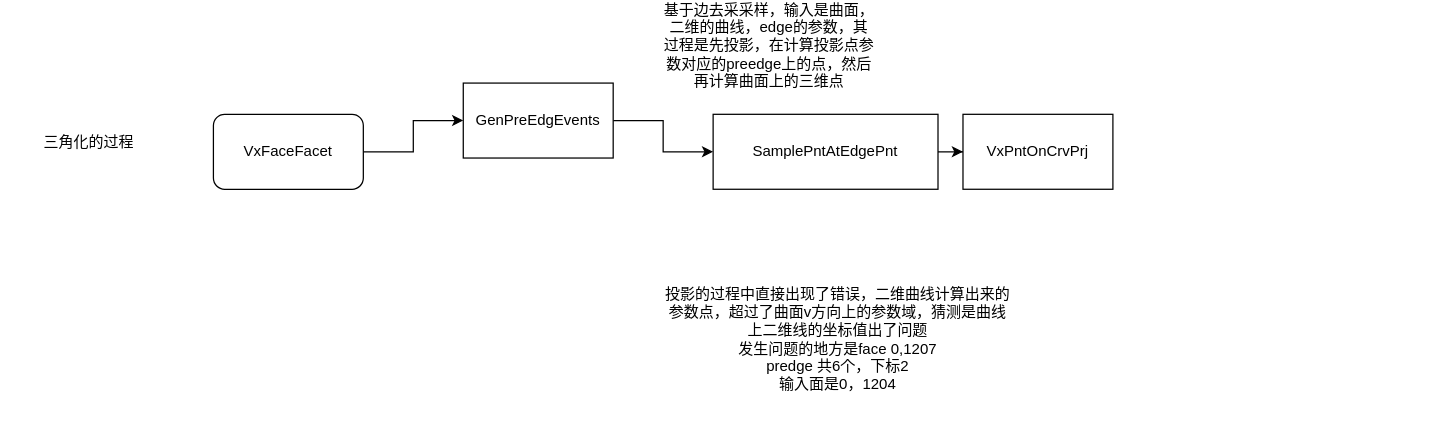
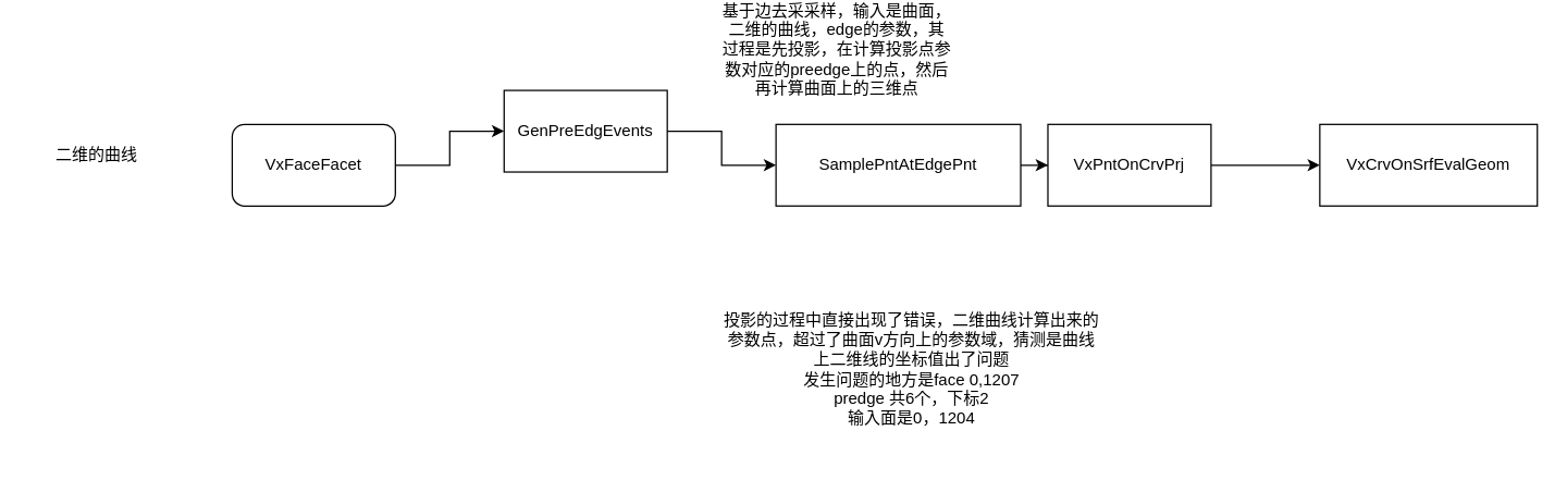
  <mxCell id="0" />
  <mxCell id="1" parent="0" />
  <mxCell id="2" value="" style="edgeStyle=orthogonalEdgeStyle;rounded=0;orthogonalLoop=1;jettySize=auto;html=1;" edge="1" parent="1" source="3" target="6"><mxGeometry relative="1" as="geometry" /></mxCell>
  <mxCell id="3" value="VxFaceFacet" style="whiteSpace=wrap;html=1;rounded=1;" vertex="1" parent="1"><mxGeometry x="170" y="90" width="120" height="60" as="geometry" /></mxCell>
- <mxCell id="4" value="三角化的过程" style="text;html=1;align=center;verticalAlign=middle;resizable=0;points=[];autosize=1;strokeColor=none;fillColor=none;" vertex="1" parent="1"><mxGeometry x="20" y="98" width="100" height="30" as="geometry" /></mxCell>
+ <mxCell id="4" value="二维的曲线" style="text;html=1;align=center;verticalAlign=middle;resizable=0;points=[];autosize=1;strokeColor=none;fillColor=none;" vertex="1" parent="1"><mxGeometry x="20" y="98" width="100" height="30" as="geometry" /></mxCell>
  <mxCell id="5" value="" style="edgeStyle=orthogonalEdgeStyle;rounded=0;orthogonalLoop=1;jettySize=auto;html=1;" edge="1" parent="1" source="6" target="8"><mxGeometry relative="1" as="geometry" /></mxCell>
  <mxCell id="6" value="GenPreEdgEvents" style="whiteSpace=wrap;html=1;rounded=0;" vertex="1" parent="1"><mxGeometry x="370" y="65" width="120" height="60" as="geometry" /></mxCell>
  <mxCell id="7" value="" style="edgeStyle=orthogonalEdgeStyle;rounded=0;orthogonalLoop=1;jettySize=auto;html=1;" edge="1" parent="1" source="8" target="12"><mxGeometry relative="1" as="geometry" /></mxCell>
  <mxCell id="8" value="SamplePntAtEdgePnt" style="whiteSpace=wrap;html=1;rounded=0;" vertex="1" parent="1"><mxGeometry x="570" y="90" width="180" height="60" as="geometry" /></mxCell>
  <mxCell id="9" value="基于边去采采样，输入是曲面，二维的曲线，edge的参数，其过程是先投影，在计算投影点参数对应的preedge上的点，然后再计算曲面上的三维点" style="text;html=1;align=center;verticalAlign=middle;whiteSpace=wrap;rounded=0;" vertex="1" parent="1"><mxGeometry x="530" y="20" width="170" height="30" as="geometry" /></mxCell>
  <mxCell id="10" value="投影的过程中直接出现了错误，二维曲线计算出来的参数点，超过了曲面v方向上的参数域，猜测是曲线上二维线的坐标值出了问题&lt;div&gt;发生问题的地方是face 0,1207&lt;/div&gt;&lt;div&gt;predge 共6个，下标2&lt;/div&gt;&lt;div&gt;输入面是0，1204&lt;/div&gt;" style="text;html=1;align=center;verticalAlign=middle;whiteSpace=wrap;rounded=0;" vertex="1" parent="1"><mxGeometry x="530" y="210" width="280" height="120" as="geometry" /></mxCell>
+ <mxCell id="11" value="" style="edgeStyle=orthogonalEdgeStyle;rounded=0;orthogonalLoop=1;jettySize=auto;html=1;" edge="1" parent="1" source="12" target="13"><mxGeometry relative="1" as="geometry" /></mxCell>
  <mxCell id="12" value="VxPntOnCrvPrj" style="whiteSpace=wrap;html=1;rounded=0;" vertex="1" parent="1"><mxGeometry x="770" y="90" width="120" height="60" as="geometry" /></mxCell>
+ <mxCell id="13" value="VxCrvOnSrfEvalGeom" style="whiteSpace=wrap;html=1;rounded=0;" vertex="1" parent="1"><mxGeometry x="970" y="90" width="160" height="60" as="geometry" /></mxCell>
